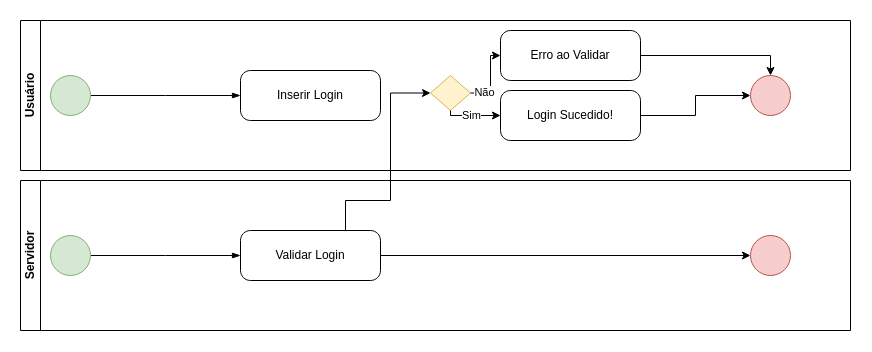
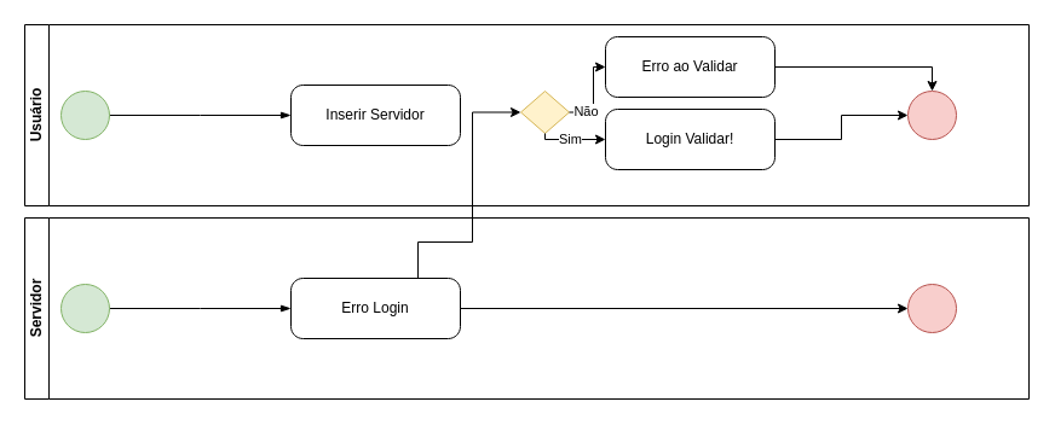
  <mxCell id="0" />
  <mxCell id="1" parent="0" />
  <mxCell id="2" value="Usuário" style="swimlane;startSize=20;horizontal=0;html=1;whiteSpace=wrap;" vertex="1" parent="1"><mxGeometry x="20" y="20" width="830" height="150" as="geometry"><mxRectangle x="10" y="10" width="40" height="80" as="alternateBounds" /></mxGeometry></mxCell>
  <mxCell id="3" value="" style="edgeStyle=elbowEdgeStyle;fontSize=12;html=1;endArrow=blockThin;endFill=1;rounded=0;entryX=0;entryY=0.5;entryDx=0;entryDy=0;entryPerimeter=0;" edge="1" parent="2" target="5"><mxGeometry width="160" relative="1" as="geometry"><mxPoint x="70" y="75" as="sourcePoint" /><mxPoint x="140" y="75" as="targetPoint" /></mxGeometry></mxCell>
  <mxCell id="4" value="" style="points=[[0.145,0.145,0],[0.5,0,0],[0.855,0.145,0],[1,0.5,0],[0.855,0.855,0],[0.5,1,0],[0.145,0.855,0],[0,0.5,0]];shape=mxgraph.bpmn.event;html=1;verticalLabelPosition=bottom;labelBackgroundColor=#ffffff;verticalAlign=top;align=center;perimeter=ellipsePerimeter;outlineConnect=0;aspect=fixed;outline=standard;symbol=general;fillColor=#d5e8d4;strokeColor=#82b366;" vertex="1" parent="2"><mxGeometry x="30" y="55" width="40" height="40" as="geometry" /></mxCell>
- <mxCell id="5" value="Inserir Login" style="points=[[0.25,0,0],[0.5,0,0],[0.75,0,0],[1,0.25,0],[1,0.5,0],[1,0.75,0],[0.75,1,0],[0.5,1,0],[0.25,1,0],[0,0.75,0],[0,0.5,0],[0,0.25,0]];shape=mxgraph.bpmn.task;whiteSpace=wrap;rectStyle=rounded;size=10;html=1;container=1;expand=0;collapsible=0;taskMarker=abstract;" vertex="1" parent="2"><mxGeometry x="220" y="50" width="140" height="50" as="geometry" /></mxCell>
+ <mxCell id="5" value="Inserir Servidor" style="points=[[0.25,0,0],[0.5,0,0],[0.75,0,0],[1,0.25,0],[1,0.5,0],[1,0.75,0],[0.75,1,0],[0.5,1,0],[0.25,1,0],[0,0.75,0],[0,0.5,0],[0,0.25,0]];shape=mxgraph.bpmn.task;whiteSpace=wrap;rectStyle=rounded;size=10;html=1;container=1;expand=0;collapsible=0;taskMarker=abstract;" vertex="1" parent="2"><mxGeometry x="220" y="50" width="140" height="50" as="geometry" /></mxCell>
  <mxCell id="6" value="" style="points=[[0.145,0.145,0],[0.5,0,0],[0.855,0.145,0],[1,0.5,0],[0.855,0.855,0],[0.5,1,0],[0.145,0.855,0],[0,0.5,0]];shape=mxgraph.bpmn.event;html=1;verticalLabelPosition=bottom;labelBackgroundColor=#ffffff;verticalAlign=top;align=center;perimeter=ellipsePerimeter;outlineConnect=0;aspect=fixed;outline=standard;symbol=general;fillColor=#f8cecc;strokeColor=#b85450;" vertex="1" parent="2"><mxGeometry x="730" y="55" width="40" height="40" as="geometry" /></mxCell>
  <mxCell id="7" value="Erro ao Validar" style="points=[[0.25,0,0],[0.5,0,0],[0.75,0,0],[1,0.25,0],[1,0.5,0],[1,0.75,0],[0.75,1,0],[0.5,1,0],[0.25,1,0],[0,0.75,0],[0,0.5,0],[0,0.25,0]];shape=mxgraph.bpmn.task;whiteSpace=wrap;rectStyle=rounded;size=10;html=1;container=1;expand=0;collapsible=0;taskMarker=abstract;" vertex="1" parent="2"><mxGeometry x="480" y="10" width="140" height="50" as="geometry" /></mxCell>
  <mxCell id="8" style="edgeStyle=orthogonalEdgeStyle;rounded=0;orthogonalLoop=1;jettySize=auto;html=1;" edge="1" parent="2" source="9" target="6"><mxGeometry relative="1" as="geometry" /></mxCell>
- <mxCell id="9" value="Login Sucedido!" style="points=[[0.25,0,0],[0.5,0,0],[0.75,0,0],[1,0.25,0],[1,0.5,0],[1,0.75,0],[0.75,1,0],[0.5,1,0],[0.25,1,0],[0,0.75,0],[0,0.5,0],[0,0.25,0]];shape=mxgraph.bpmn.task;whiteSpace=wrap;rectStyle=rounded;size=10;html=1;container=1;expand=0;collapsible=0;taskMarker=abstract;" vertex="1" parent="2"><mxGeometry x="480" y="70" width="140" height="50" as="geometry" /></mxCell>
+ <mxCell id="9" value="Login Validar!" style="points=[[0.25,0,0],[0.5,0,0],[0.75,0,0],[1,0.25,0],[1,0.5,0],[1,0.75,0],[0.75,1,0],[0.5,1,0],[0.25,1,0],[0,0.75,0],[0,0.5,0],[0,0.25,0]];shape=mxgraph.bpmn.task;whiteSpace=wrap;rectStyle=rounded;size=10;html=1;container=1;expand=0;collapsible=0;taskMarker=abstract;" vertex="1" parent="2"><mxGeometry x="480" y="70" width="140" height="50" as="geometry" /></mxCell>
  <mxCell id="10" style="edgeStyle=orthogonalEdgeStyle;rounded=0;orthogonalLoop=1;jettySize=auto;html=1;entryX=0.5;entryY=0;entryDx=0;entryDy=0;entryPerimeter=0;" edge="1" parent="2" source="7" target="6"><mxGeometry relative="1" as="geometry" /></mxCell>
  <mxCell id="11" value="" style="rhombus;whiteSpace=wrap;html=1;fillColor=#fff2cc;strokeColor=#d6b656;" vertex="1" parent="2"><mxGeometry x="410" y="55" width="40" height="35" as="geometry" /></mxCell>
  <mxCell id="12" style="edgeStyle=orthogonalEdgeStyle;rounded=0;orthogonalLoop=1;jettySize=auto;html=1;exitX=1;exitY=0.5;exitDx=0;exitDy=0;entryX=0;entryY=0.5;entryDx=0;entryDy=0;entryPerimeter=0;" edge="1" parent="2" source="11" target="7"><mxGeometry relative="1" as="geometry" /></mxCell>
  <mxCell id="13" value="Não" style="edgeLabel;html=1;align=center;verticalAlign=middle;resizable=0;points=[];" vertex="1" connectable="0" parent="12"><mxGeometry x="-0.615" y="2" relative="1" as="geometry"><mxPoint y="1" as="offset" /></mxGeometry></mxCell>
  <mxCell id="14" style="edgeStyle=orthogonalEdgeStyle;rounded=0;orthogonalLoop=1;jettySize=auto;html=1;exitX=0.5;exitY=1;exitDx=0;exitDy=0;entryX=0;entryY=0.5;entryDx=0;entryDy=0;entryPerimeter=0;" edge="1" parent="2" source="11" target="9"><mxGeometry relative="1" as="geometry"><Array as="points"><mxPoint x="430" y="95" /></Array></mxGeometry></mxCell>
  <mxCell id="15" value="Sim" style="edgeLabel;html=1;align=center;verticalAlign=middle;resizable=0;points=[];" vertex="1" connectable="0" parent="14"><mxGeometry x="-0.091" y="1" relative="1" as="geometry"><mxPoint as="offset" /></mxGeometry></mxCell>
  <mxCell id="16" value="Servidor" style="swimlane;startSize=20;horizontal=0;html=1;whiteSpace=wrap;" vertex="1" parent="1"><mxGeometry x="20" y="180" width="830" height="150" as="geometry"><mxRectangle x="10" y="10" width="40" height="80" as="alternateBounds" /></mxGeometry></mxCell>
  <mxCell id="17" value="" style="edgeStyle=elbowEdgeStyle;fontSize=12;html=1;endArrow=blockThin;endFill=1;rounded=0;entryX=0;entryY=0.5;entryDx=0;entryDy=0;entryPerimeter=0;" edge="1" parent="16" target="20"><mxGeometry width="160" relative="1" as="geometry"><mxPoint x="70" y="75" as="sourcePoint" /><mxPoint x="140" y="75" as="targetPoint" /></mxGeometry></mxCell>
  <mxCell id="18" value="" style="points=[[0.145,0.145,0],[0.5,0,0],[0.855,0.145,0],[1,0.5,0],[0.855,0.855,0],[0.5,1,0],[0.145,0.855,0],[0,0.5,0]];shape=mxgraph.bpmn.event;html=1;verticalLabelPosition=bottom;labelBackgroundColor=#ffffff;verticalAlign=top;align=center;perimeter=ellipsePerimeter;outlineConnect=0;aspect=fixed;outline=standard;symbol=general;fillColor=#d5e8d4;strokeColor=#82b366;" vertex="1" parent="16"><mxGeometry x="30" y="55" width="40" height="40" as="geometry" /></mxCell>
  <mxCell id="19" style="edgeStyle=orthogonalEdgeStyle;rounded=0;orthogonalLoop=1;jettySize=auto;html=1;exitX=1;exitY=0.5;exitDx=0;exitDy=0;exitPerimeter=0;" edge="1" parent="16" source="20" target="21"><mxGeometry relative="1" as="geometry" /></mxCell>
- <mxCell id="20" value="Validar Login" style="points=[[0.25,0,0],[0.5,0,0],[0.75,0,0],[1,0.25,0],[1,0.5,0],[1,0.75,0],[0.75,1,0],[0.5,1,0],[0.25,1,0],[0,0.75,0],[0,0.5,0],[0,0.25,0]];shape=mxgraph.bpmn.task;whiteSpace=wrap;rectStyle=rounded;size=10;html=1;container=1;expand=0;collapsible=0;taskMarker=abstract;" vertex="1" parent="16"><mxGeometry x="220" y="50" width="140" height="50" as="geometry" /></mxCell>
+ <mxCell id="20" value="Erro Login" style="points=[[0.25,0,0],[0.5,0,0],[0.75,0,0],[1,0.25,0],[1,0.5,0],[1,0.75,0],[0.75,1,0],[0.5,1,0],[0.25,1,0],[0,0.75,0],[0,0.5,0],[0,0.25,0]];shape=mxgraph.bpmn.task;whiteSpace=wrap;rectStyle=rounded;size=10;html=1;container=1;expand=0;collapsible=0;taskMarker=abstract;" vertex="1" parent="16"><mxGeometry x="220" y="50" width="140" height="50" as="geometry" /></mxCell>
  <mxCell id="21" value="" style="points=[[0.145,0.145,0],[0.5,0,0],[0.855,0.145,0],[1,0.5,0],[0.855,0.855,0],[0.5,1,0],[0.145,0.855,0],[0,0.5,0]];shape=mxgraph.bpmn.event;html=1;verticalLabelPosition=bottom;labelBackgroundColor=#ffffff;verticalAlign=top;align=center;perimeter=ellipsePerimeter;outlineConnect=0;aspect=fixed;outline=standard;symbol=general;fillColor=#f8cecc;strokeColor=#b85450;" vertex="1" parent="16"><mxGeometry x="730" y="55" width="40" height="40" as="geometry" /></mxCell>
  <mxCell id="22" style="edgeStyle=orthogonalEdgeStyle;rounded=0;orthogonalLoop=1;jettySize=auto;html=1;exitX=0.75;exitY=0;exitDx=0;exitDy=0;exitPerimeter=0;entryX=0;entryY=0.5;entryDx=0;entryDy=0;" edge="1" parent="1" source="20" target="11"><mxGeometry relative="1" as="geometry"><Array as="points"><mxPoint x="345" y="200" /><mxPoint x="390" y="200" /><mxPoint x="390" y="93" /></Array></mxGeometry></mxCell>
